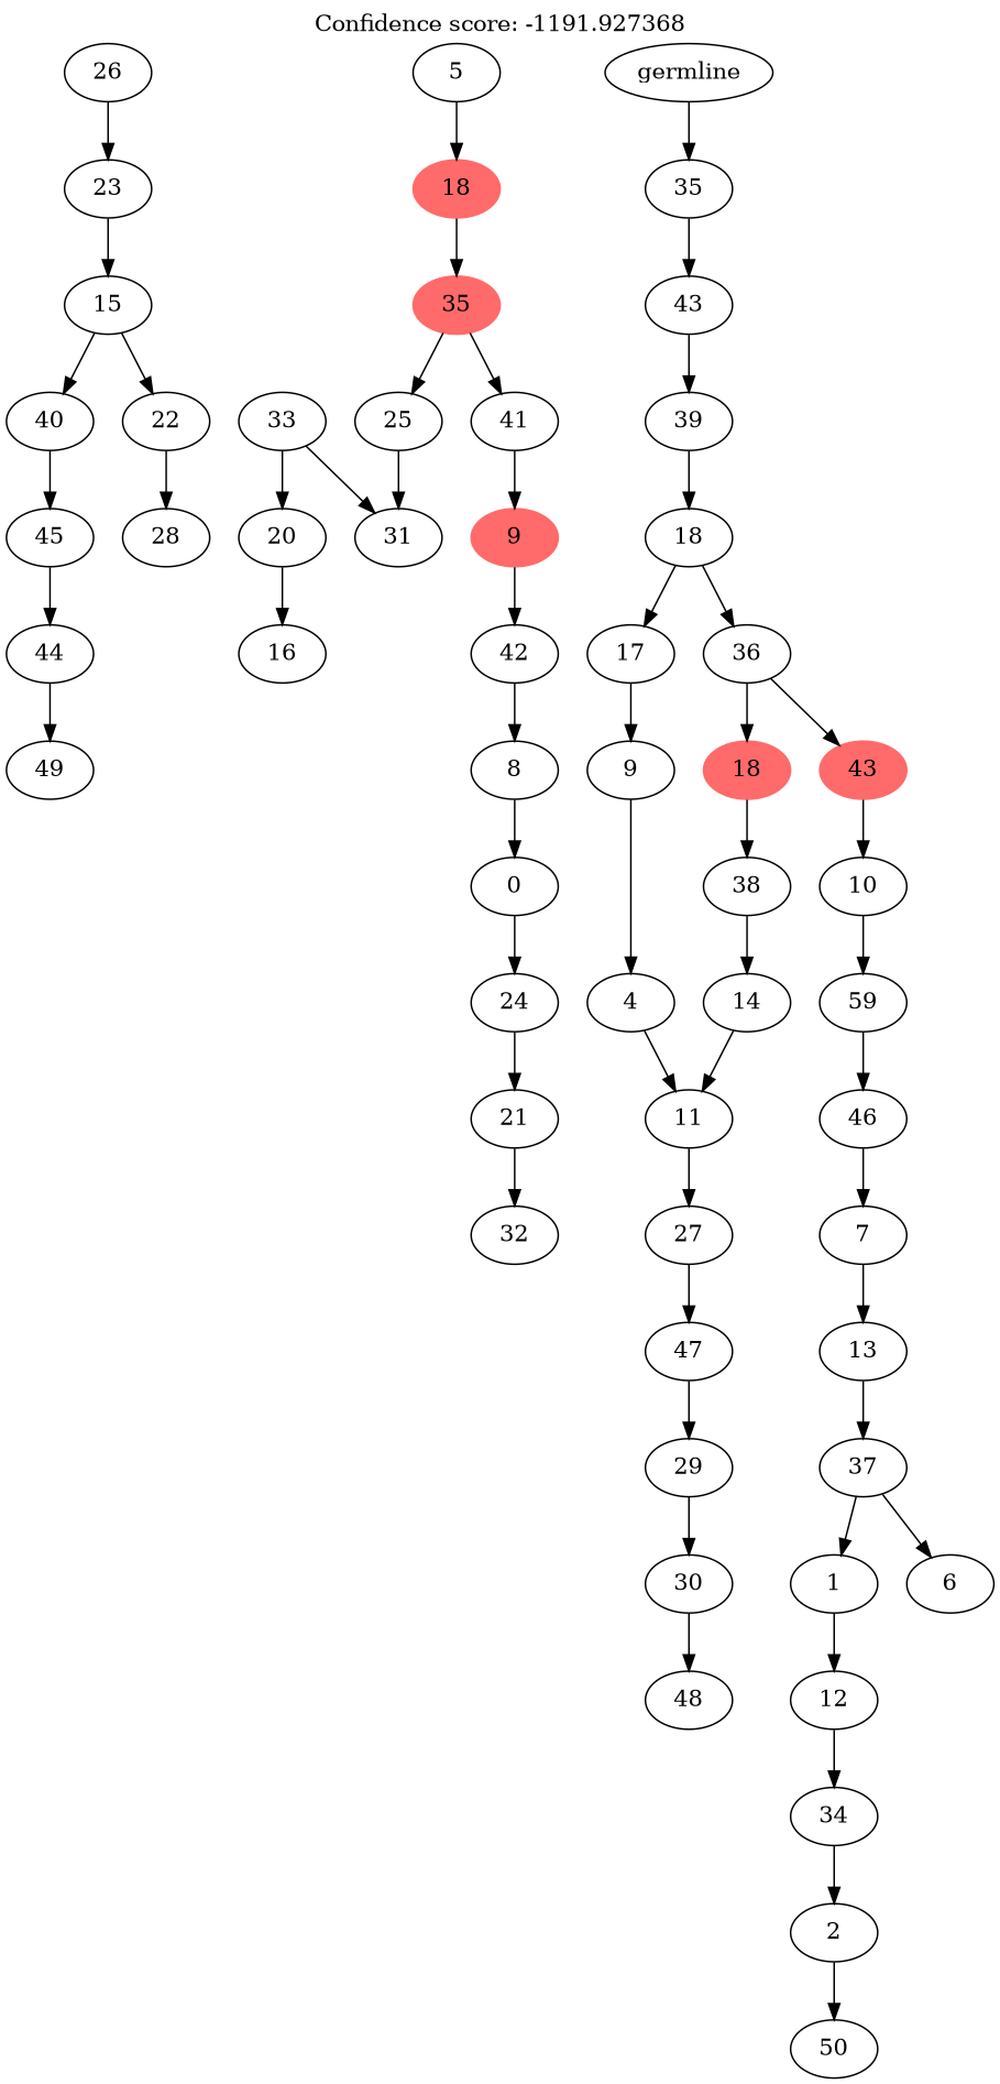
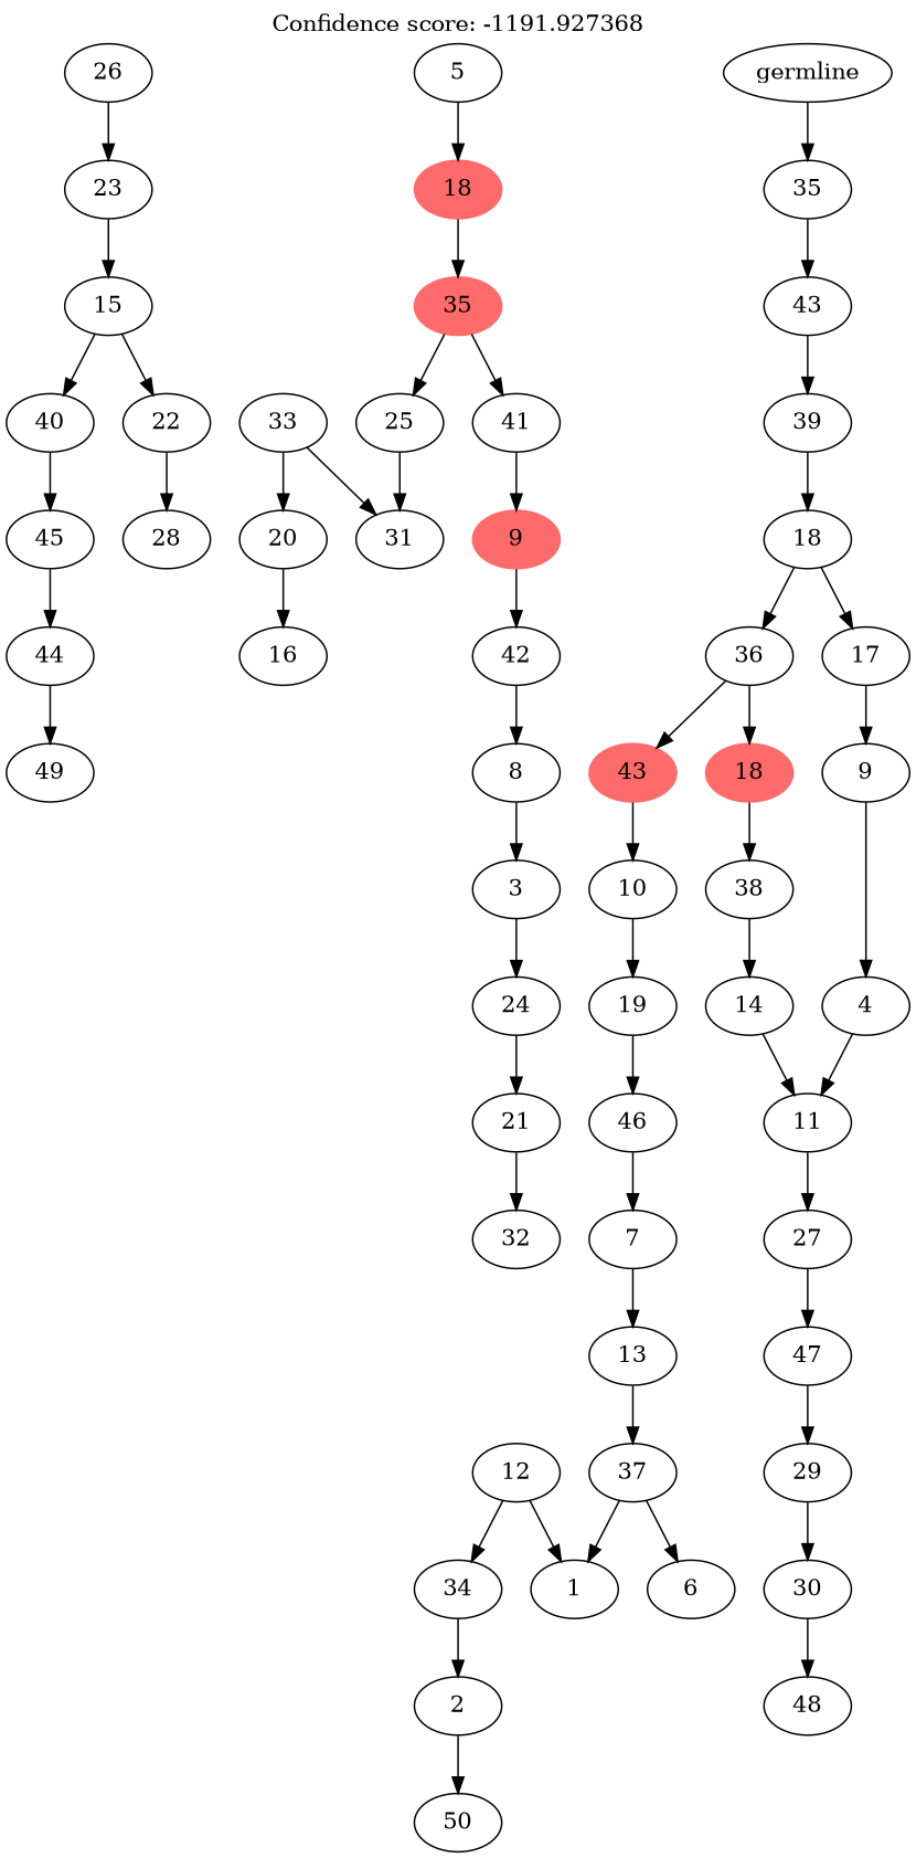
  digraph {
    label="Confidence score: -1191.927368"
    labelloc=t
    n1 [label=44]
    n2 [label=49]
    n3 [label=45]
    n4 [label=40]
    n5 [label=20]
    n6 [label=16]
    n7 [label=33]
    n8 [label=31]
    n9 [label=25]
    n10 [label=21]
    n11 [label=32]
    n12 [label=24]
-   n13 [label=0]
+   n13 [label=3]
    n14 [label=8]
    n15 [label=42]
    n16 [color=indianred1 label=9 style=filled]
    n17 [label=41]
    n18 [color=indianred1 label=35 style=filled]
    n19 [color=indianred1 label=18 style=filled]
    n20 [label=5]
    n21 [label=28]
    n22 [label=22]
    n23 [label=15]
    n24 [label=23]
    n25 [label=26]
    n26 [label=4]
    n27 [label=11]
    n28 [label=9]
    n29 [label=17]
    n30 [label=30]
    n31 [label=48]
    n32 [label=29]
    n33 [label=47]
    n34 [label=27]
    n35 [label=14]
    n36 [label=38]
    n37 [color=indianred1 label=18 style=filled]
    n38 [label=2]
    n39 [label=50]
    n40 [label=34]
    n41 [label=12]
    n42 [label=1]
    n43 [label=37]
    n44 [label=6]
    n45 [label=13]
    n46 [label=7]
    n47 [label=46]
-   n48 [label=59]
+   n48 [label=19]
    n49 [label=10]
    n50 [color=indianred1 label=43 style=filled]
    n51 [label=36]
    n52 [label=18]
    n53 [label=39]
    n54 [label=43]
    n55 [label=35]
    n56 [label=germline]
    n1 -> n2
    n3 -> n1
    n4 -> n3
    n5 -> n6
    n7 -> n5
    n7 -> n8
    n9 -> n8
    n10 -> n11
    n12 -> n10
    n13 -> n12
    n14 -> n13
    n15 -> n14
    n16 -> n15
    n17 -> n16
    n18 -> n9
    n18 -> n17
    n19 -> n18
    n20 -> n19
    n22 -> n21
    n23 -> n4
    n23 -> n22
    n24 -> n23
    n25 -> n24
    n26 -> n27
    n27 -> n34
    n28 -> n26
    n29 -> n28
    n30 -> n31
    n32 -> n30
    n33 -> n32
    n34 -> n33
    n35 -> n27
    n36 -> n35
    n37 -> n36
    n38 -> n39
    n40 -> n38
    n41 -> n40
-   n42 -> n41
+   n41 -> n42
    n43 -> n42
    n43 -> n44
    n45 -> n43
    n46 -> n45
    n47 -> n46
    n48 -> n47
    n49 -> n48
    n50 -> n49
    n51 -> n37
    n51 -> n50
    n52 -> n29
    n52 -> n51
    n53 -> n52
    n54 -> n53
    n55 -> n54
    n56 -> n55
  }
